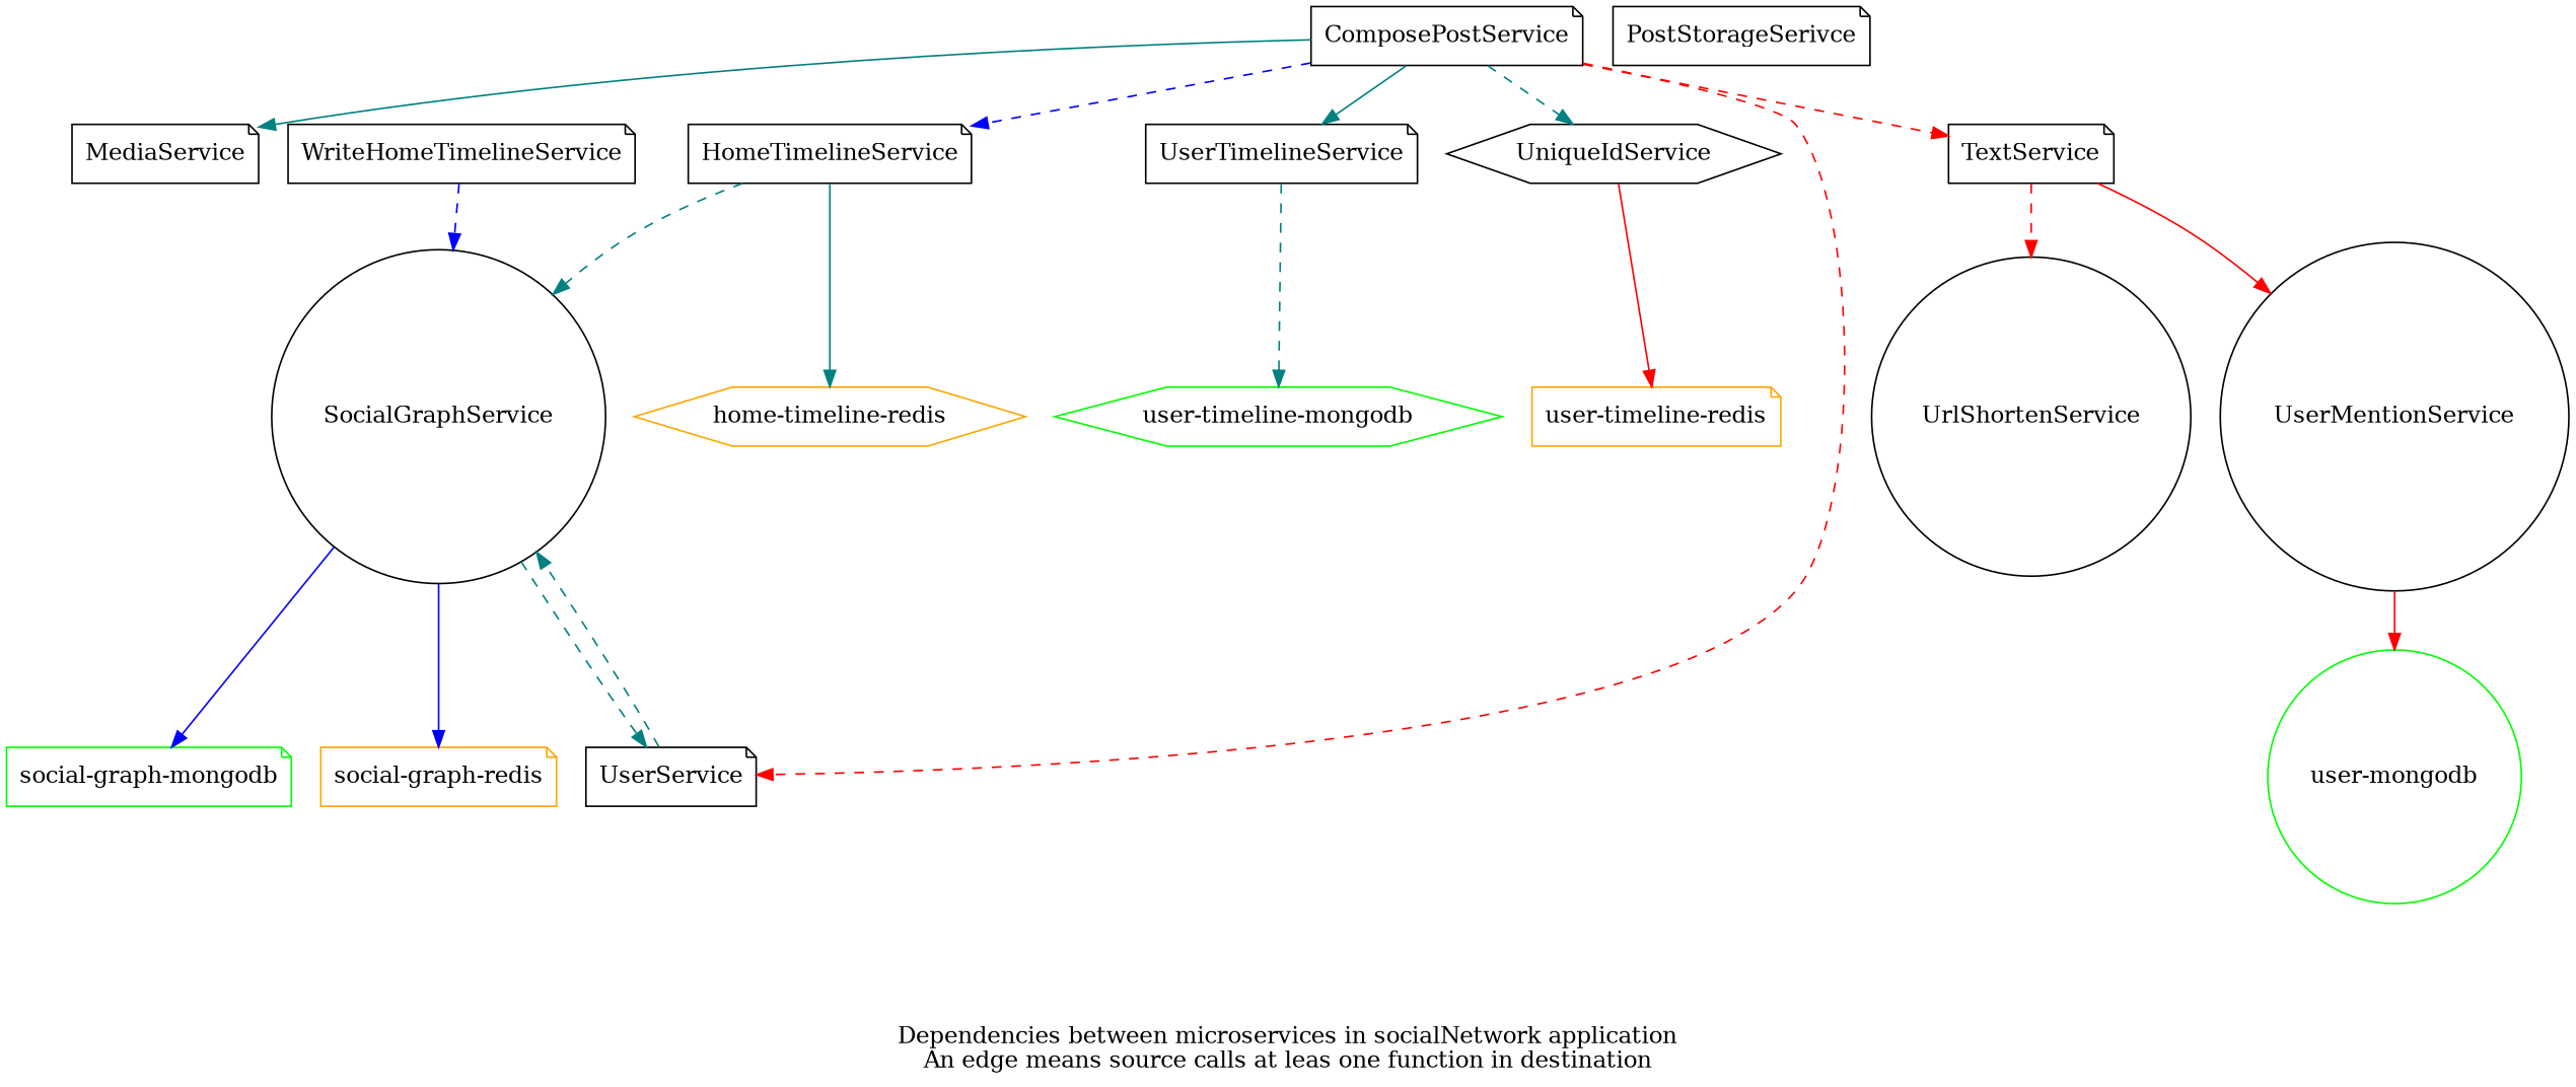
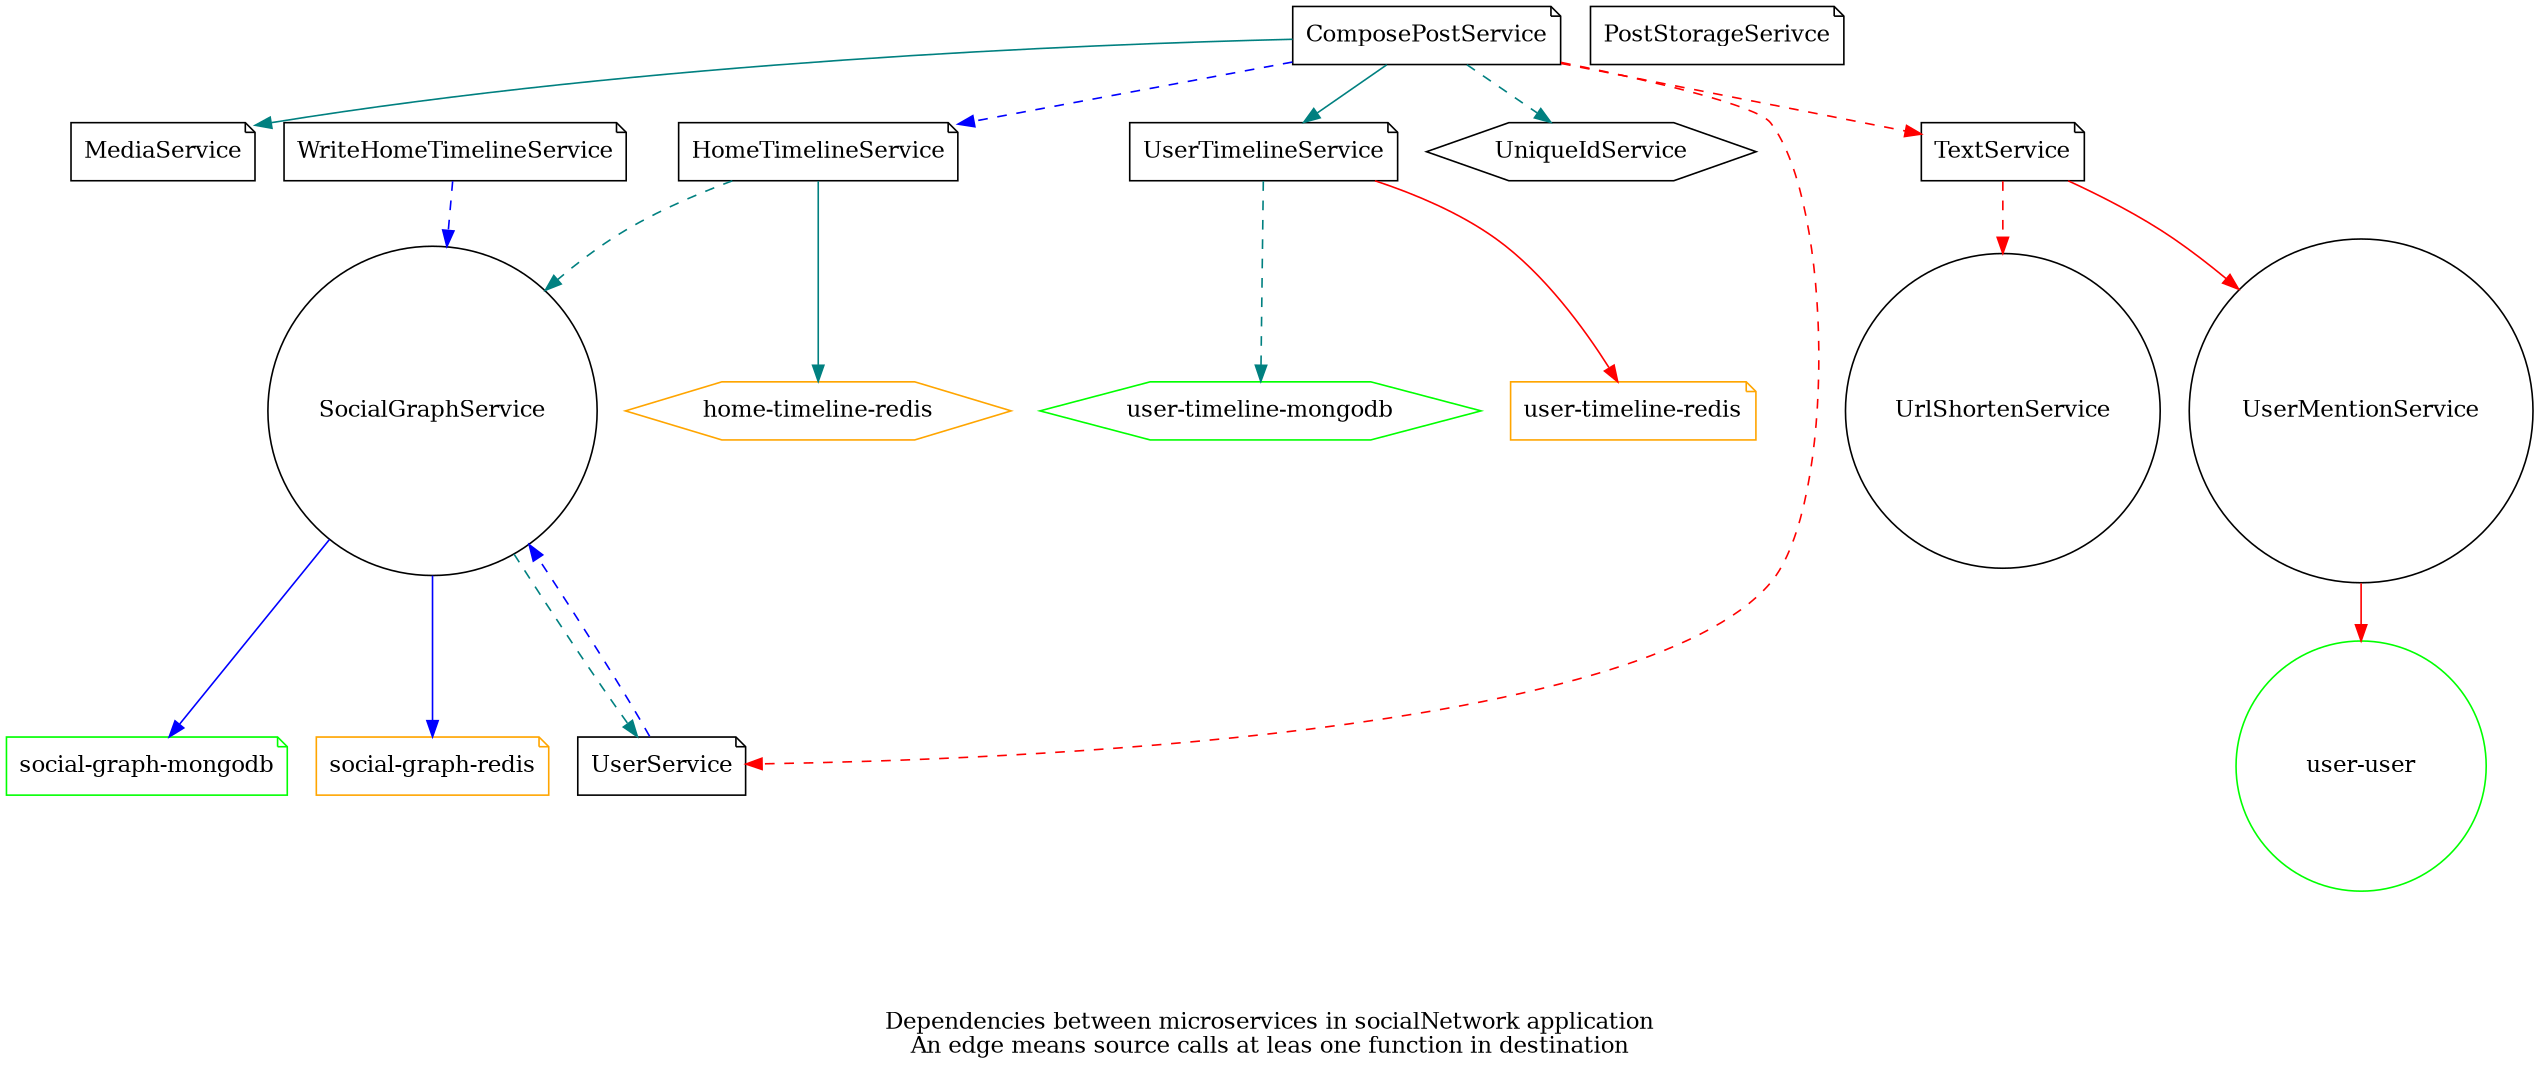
  digraph {
    fontname="DejaVu Serif"
    label="\lDependencies between microservices in socialNetwork application\lAn edge means source calls at leas one function in destination"
    node [fontname="DejaVu Serif" shape=note]
    edge [color=teal fontname="DejaVu Serif" style=dashed]
    n1 [label=WriteHomeTimelineService]
    n2 [label=SocialGraphService shape=circle]
    n3 [label=UserService]
    n4 [color=orange label="social-graph-redis"]
    n5 [color=green label="social-graph-mongodb"]
-   n6 [color=green label="user-mongodb" shape=circle]
+   n6 [color=green label="user-user" shape=circle]
    n7 [label=ComposePostService]
    n8 [label=MediaService]
    n9 [label=UserTimelineService]
    n10 [label=HomeTimelineService]
    n11 [label=UniqueIdService shape=hexagon]
    n12 [label=TextService]
    n13 [color=orange label="user-timeline-redis"]
    n14 [color=green label="user-timeline-mongodb" shape=hexagon]
    n15 [color=orange label="home-timeline-redis" shape=hexagon]
    n16 [label=UrlShortenService shape=circle]
    n17 [label=UserMentionService shape=circle]
    n18 [label=PostStorageSerivce]
    n1 -> n2 [color=blue]
    n2 -> n3
    n2 -> n4 [color=blue style=solid]
    n2 -> n5 [color=blue style=solid]
-   n3 -> n2
+   n3 -> n2 [color=blue]
    n7 -> n3 [color=red]
    n7 -> n8 [style=solid]
    n7 -> n9 [style=solid]
    n7 -> n10 [color=blue]
    n7 -> n11
    n7 -> n12 [color=red]
-   n11 -> n13 [color=red style=solid]
+   n9 -> n13 [color=red style=solid]
    n9 -> n14
    n10 -> n2
    n10 -> n15 [style=solid]
    n12 -> n16 [color=red]
    n12 -> n17 [color=red style=solid]
    n17 -> n6 [color=red style=solid]
  }
